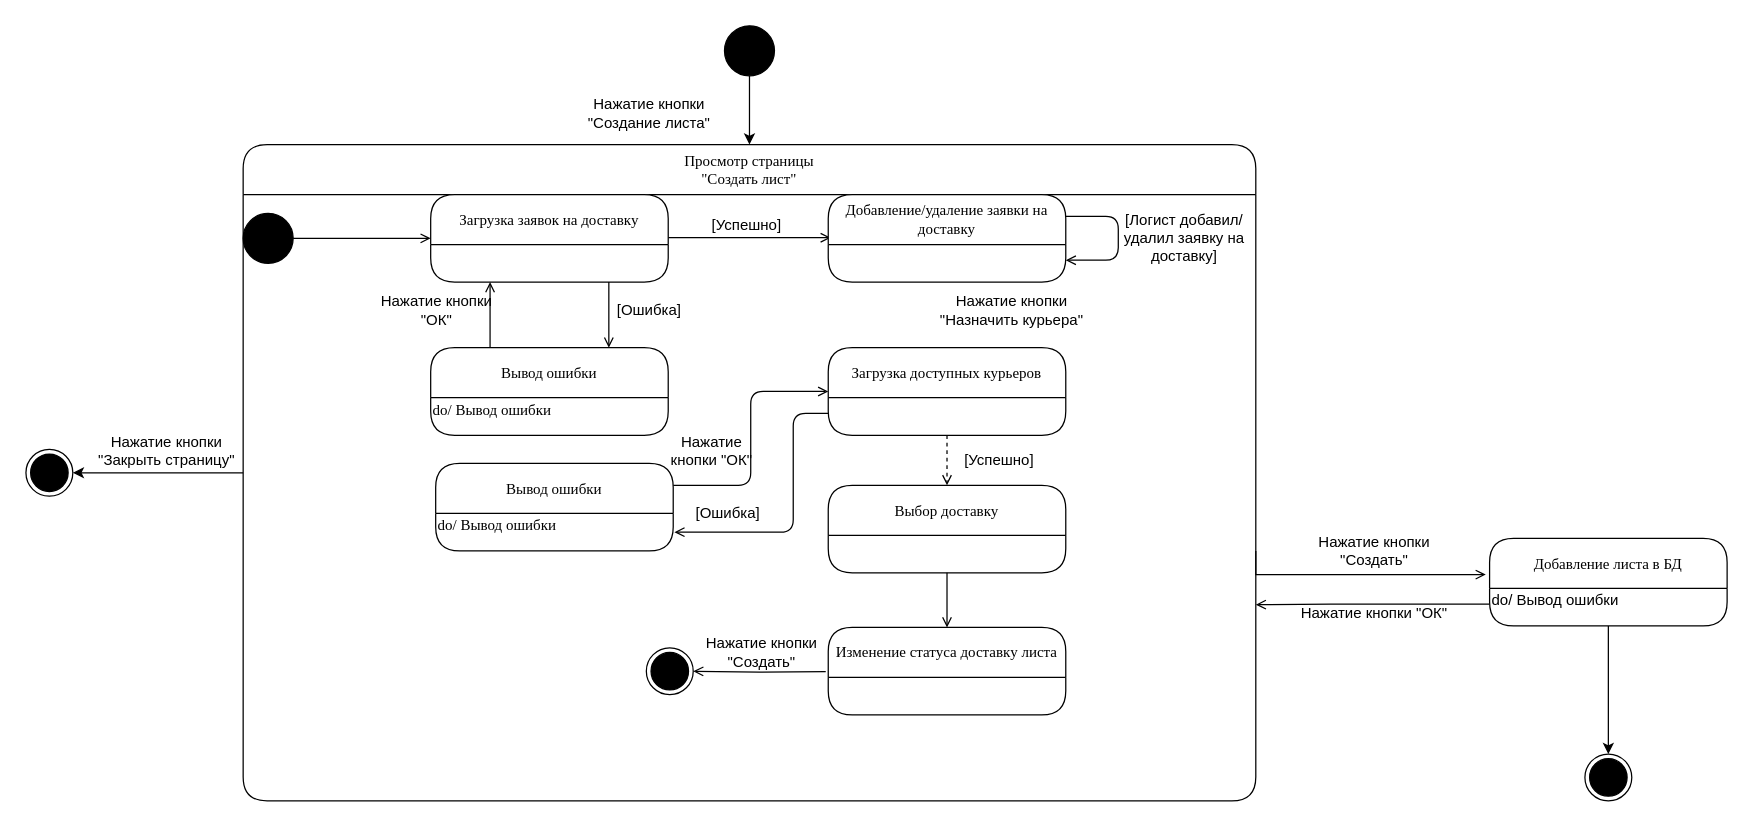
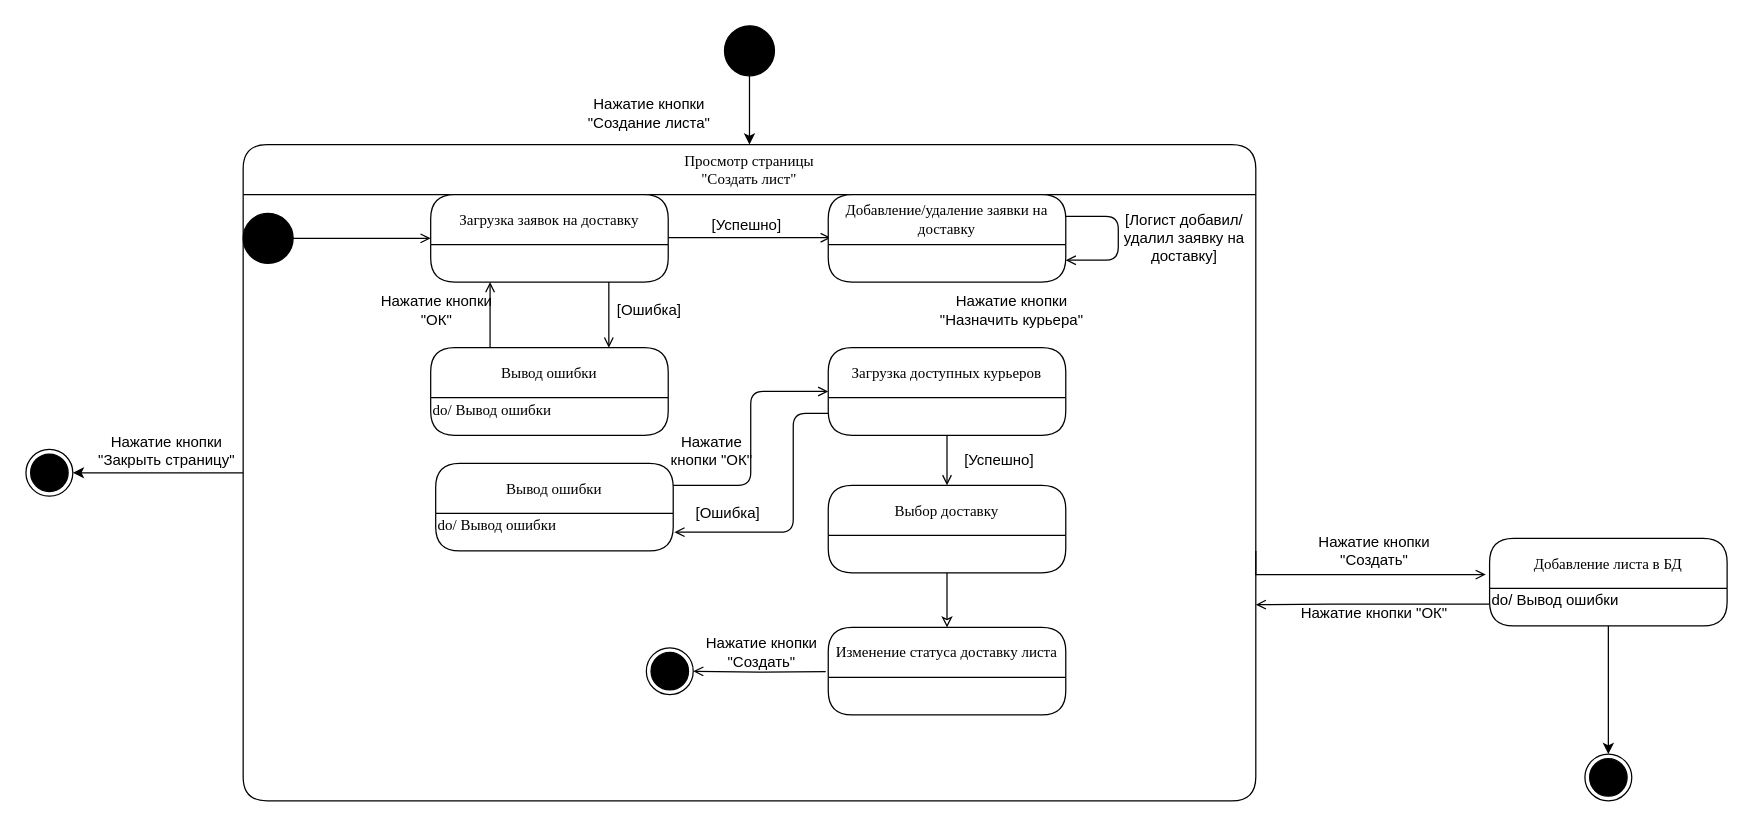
  <mxCell id="0" />
  <mxCell id="1" parent="0" />
  <mxCell id="2" style="edgeStyle=orthogonalEdgeStyle;rounded=0;orthogonalLoop=1;jettySize=auto;html=1;exitX=0;exitY=0.5;exitDx=0;exitDy=0;entryX=1;entryY=0.5;entryDx=0;entryDy=0;" parent="1" source="3" target="45" edge="1"><mxGeometry relative="1" as="geometry" /></mxCell>
  <mxCell id="3" value="Просмотр страницы&#10;&quot;Создать лист&quot;" style="swimlane;fontStyle=0;childLayout=stackLayout;horizontal=1;startSize=40;horizontalStack=0;resizeParent=1;resizeLast=0;collapsible=1;marginBottom=0;swimlaneFillColor=none;align=center;rounded=1;shadow=0;comic=0;labelBackgroundColor=none;strokeWidth=1;fontFamily=Verdana;fontSize=12;swimlaneLine=1;arcSize=16;" parent="1" vertex="1"><mxGeometry x="194" y="115" width="810" height="525" as="geometry" /></mxCell>
  <mxCell id="4" value="" style="group" parent="3" vertex="1" connectable="0"><mxGeometry y="40" width="810" height="416.25" as="geometry" /></mxCell>
  <mxCell id="5" style="edgeStyle=orthogonalEdgeStyle;rounded=0;orthogonalLoop=1;jettySize=auto;html=1;fontColor=none;endArrow=open;endFill=0;" parent="4" edge="1"><mxGeometry relative="1" as="geometry"><mxPoint x="340" y="34.5" as="sourcePoint" /><mxPoint x="470" y="34.5" as="targetPoint" /></mxGeometry></mxCell>
  <mxCell id="6" value="Добавление/удаление заявки на доставку" style="swimlane;fontStyle=0;childLayout=stackLayout;horizontal=1;startSize=40;horizontalStack=0;resizeParent=1;resizeLast=0;collapsible=1;marginBottom=0;swimlaneFillColor=none;align=center;rounded=1;shadow=0;comic=0;labelBackgroundColor=none;strokeWidth=1;fontFamily=Verdana;fontSize=12;swimlaneLine=1;arcSize=16;whiteSpace=wrap;" parent="4" vertex="1"><mxGeometry x="468" width="190" height="70" as="geometry" /></mxCell>
  <mxCell id="7" value="Вывод ошибки" style="swimlane;fontStyle=0;childLayout=stackLayout;horizontal=1;startSize=40;horizontalStack=0;resizeParent=1;resizeLast=0;collapsible=1;marginBottom=0;swimlaneFillColor=none;align=center;rounded=1;shadow=0;comic=0;labelBackgroundColor=none;strokeWidth=1;fontFamily=Verdana;fontSize=12;swimlaneLine=1;arcSize=16;" parent="4" vertex="1"><mxGeometry x="150" y="122.5" width="190" height="70" as="geometry" /></mxCell>
  <mxCell id="8" value="do/ Вывод ошибки" style="text;html=1;align=left;verticalAlign=middle;resizable=0;points=[];autosize=1;fontFamily=Verdana;" parent="7" vertex="1"><mxGeometry y="40" width="190" height="20" as="geometry" /></mxCell>
  <mxCell id="9" value="Нажатие кнопки &quot;ОК&quot;" style="text;html=1;strokeColor=none;fillColor=none;align=center;verticalAlign=middle;whiteSpace=wrap;rounded=0;" parent="4" vertex="1"><mxGeometry x="330" y="195" width="90" height="20" as="geometry" /></mxCell>
  <mxCell id="10" value="[Ошибка]" style="text;html=1;strokeColor=none;fillColor=none;align=center;verticalAlign=middle;whiteSpace=wrap;rounded=0;" parent="4" vertex="1"><mxGeometry x="322.5" y="245" width="130" height="20" as="geometry" /></mxCell>
  <mxCell id="11" style="edgeStyle=orthogonalEdgeStyle;rounded=1;orthogonalLoop=1;jettySize=auto;html=1;exitX=1;exitY=0.25;exitDx=0;exitDy=0;entryX=0;entryY=0.5;entryDx=0;entryDy=0;endArrow=open;endFill=0;" parent="4" source="12" target="30" edge="1"><mxGeometry relative="1" as="geometry" /></mxCell>
  <mxCell id="12" value="Вывод ошибки" style="swimlane;fontStyle=0;childLayout=stackLayout;horizontal=1;startSize=40;horizontalStack=0;resizeParent=1;resizeLast=0;collapsible=1;marginBottom=0;swimlaneFillColor=none;align=center;rounded=1;shadow=0;comic=0;labelBackgroundColor=none;strokeWidth=1;fontFamily=Verdana;fontSize=12;swimlaneLine=1;arcSize=16;" parent="4" vertex="1"><mxGeometry x="154" y="215" width="190" height="70" as="geometry" /></mxCell>
  <mxCell id="13" value="do/ Вывод ошибки" style="text;html=1;align=left;verticalAlign=middle;resizable=0;points=[];autosize=1;fontFamily=Verdana;" parent="12" vertex="1"><mxGeometry y="40" width="190" height="20" as="geometry" /></mxCell>
  <mxCell id="14" value="" style="group" parent="4" vertex="1" connectable="0"><mxGeometry x="322.5" y="362.5" width="37.5" height="37.5" as="geometry" /></mxCell>
  <mxCell id="15" value="" style="group" parent="14" vertex="1" connectable="0"><mxGeometry width="37.5" height="37.5" as="geometry" /></mxCell>
  <mxCell id="16" value="" style="ellipse;whiteSpace=wrap;html=1;aspect=fixed;fillColor=#000000;" parent="15" vertex="1"><mxGeometry x="3.75" y="3.75" width="30" height="30" as="geometry" /></mxCell>
  <mxCell id="17" value="" style="ellipse;whiteSpace=wrap;html=1;aspect=fixed;fillColor=none;" parent="15" vertex="1"><mxGeometry width="37.5" height="37.5" as="geometry" /></mxCell>
  <mxCell id="18" value="" style="ellipse;whiteSpace=wrap;html=1;aspect=fixed;fillColor=#000000;" parent="4" vertex="1"><mxGeometry y="15" width="40" height="40" as="geometry" /></mxCell>
  <mxCell id="19" style="edgeStyle=orthogonalEdgeStyle;rounded=0;orthogonalLoop=1;jettySize=auto;html=1;exitX=0.75;exitY=1;exitDx=0;exitDy=0;entryX=0.75;entryY=0;entryDx=0;entryDy=0;fontFamily=Verdana;endArrow=open;endFill=0;" parent="4" source="20" target="7" edge="1"><mxGeometry relative="1" as="geometry" /></mxCell>
  <mxCell id="20" value="Загрузка заявок на доставку" style="swimlane;fontStyle=0;childLayout=stackLayout;horizontal=1;startSize=40;horizontalStack=0;resizeParent=1;resizeLast=0;collapsible=1;marginBottom=0;swimlaneFillColor=none;align=center;rounded=1;shadow=0;comic=0;labelBackgroundColor=none;strokeWidth=1;fontFamily=Verdana;fontSize=12;swimlaneLine=1;arcSize=16;" parent="4" vertex="1"><mxGeometry x="150" width="190" height="70" as="geometry" /></mxCell>
  <mxCell id="21" style="edgeStyle=orthogonalEdgeStyle;rounded=0;orthogonalLoop=1;jettySize=auto;html=1;exitX=0.25;exitY=0;exitDx=0;exitDy=0;entryX=0.25;entryY=1;entryDx=0;entryDy=0;fontFamily=Verdana;endArrow=open;endFill=0;" parent="4" source="7" target="20" edge="1"><mxGeometry relative="1" as="geometry" /></mxCell>
  <mxCell id="22" style="edgeStyle=orthogonalEdgeStyle;rounded=0;orthogonalLoop=1;jettySize=auto;html=1;entryX=0;entryY=0.5;entryDx=0;entryDy=0;fontColor=none;endArrow=open;endFill=0;" parent="4" source="18" target="20" edge="1"><mxGeometry relative="1" as="geometry" /></mxCell>
  <mxCell id="23" style="edgeStyle=orthogonalEdgeStyle;rounded=0;orthogonalLoop=1;jettySize=auto;html=1;entryX=1;entryY=0.5;entryDx=0;entryDy=0;endArrow=open;endFill=0;fontColor=none;" parent="4" target="17" edge="1"><mxGeometry relative="1" as="geometry"><mxPoint x="466" y="381.5" as="sourcePoint" /></mxGeometry></mxCell>
  <mxCell id="24" value="[Ошибка]" style="text;html=1;strokeColor=none;fillColor=none;align=center;verticalAlign=middle;whiteSpace=wrap;rounded=0;" parent="4" vertex="1"><mxGeometry x="260" y="82.5" width="130" height="20" as="geometry" /></mxCell>
  <mxCell id="25" value="Нажатие кнопки &quot;ОК&quot;" style="text;html=1;strokeColor=none;fillColor=none;align=center;verticalAlign=middle;whiteSpace=wrap;rounded=0;" parent="4" vertex="1"><mxGeometry x="100" y="82.5" width="110" height="20" as="geometry" /></mxCell>
  <mxCell id="26" value="[Успешно]" style="text;html=1;strokeColor=none;fillColor=none;align=center;verticalAlign=middle;whiteSpace=wrap;rounded=0;" parent="4" vertex="1"><mxGeometry x="338" y="15" width="130" height="20" as="geometry" /></mxCell>
  <mxCell id="27" style="edgeStyle=orthogonalEdgeStyle;rounded=1;orthogonalLoop=1;jettySize=auto;html=1;exitX=1;exitY=0.25;exitDx=0;exitDy=0;entryX=1;entryY=0.75;entryDx=0;entryDy=0;endArrow=open;endFill=0;fontFamily=Verdana;" parent="4" source="6" target="6" edge="1"><mxGeometry relative="1" as="geometry"><Array as="points"><mxPoint x="700" y="17.5" /><mxPoint x="700" y="52.5" /></Array></mxGeometry></mxCell>
  <mxCell id="28" value="[Логист добавил/удалил заявку на доставку]" style="text;html=1;strokeColor=none;fillColor=none;align=center;verticalAlign=middle;whiteSpace=wrap;rounded=0;" parent="4" vertex="1"><mxGeometry x="688" y="25" width="130" height="20" as="geometry" /></mxCell>
  <mxCell id="29" style="edgeStyle=orthogonalEdgeStyle;rounded=1;orthogonalLoop=1;jettySize=auto;html=1;exitX=0;exitY=0.75;exitDx=0;exitDy=0;entryX=1.005;entryY=0.75;entryDx=0;entryDy=0;endArrow=open;endFill=0;fontFamily=Verdana;entryPerimeter=0;" parent="4" source="30" target="13" edge="1"><mxGeometry relative="1" as="geometry"><Array as="points"><mxPoint x="440" y="175" /><mxPoint x="440" y="270" /></Array></mxGeometry></mxCell>
  <mxCell id="30" value="Загрузка доступных курьеров" style="swimlane;fontStyle=0;childLayout=stackLayout;horizontal=1;startSize=40;horizontalStack=0;resizeParent=1;resizeLast=0;collapsible=1;marginBottom=0;swimlaneFillColor=none;align=center;rounded=1;shadow=0;comic=0;labelBackgroundColor=none;strokeWidth=1;fontFamily=Verdana;fontSize=12;swimlaneLine=1;arcSize=16;" parent="4" vertex="1"><mxGeometry x="468" y="122.5" width="190" height="70" as="geometry" /></mxCell>
  <mxCell id="31" value="Нажатие кнопки &quot;Назначить курьера&quot;" style="text;html=1;strokeColor=none;fillColor=none;align=center;verticalAlign=middle;whiteSpace=wrap;rounded=0;" parent="4" vertex="1"><mxGeometry x="550" y="82.5" width="130" height="20" as="geometry" /></mxCell>
  <mxCell id="32" value="[Успешно]" style="text;html=1;strokeColor=none;fillColor=none;align=center;verticalAlign=middle;whiteSpace=wrap;rounded=0;" parent="4" vertex="1"><mxGeometry x="540" y="202.5" width="130" height="20" as="geometry" /></mxCell>
  <mxCell id="33" value="Выбор доставку" style="swimlane;fontStyle=0;childLayout=stackLayout;horizontal=1;startSize=40;horizontalStack=0;resizeParent=1;resizeLast=0;collapsible=1;marginBottom=0;swimlaneFillColor=none;align=center;rounded=1;shadow=0;comic=0;labelBackgroundColor=none;strokeWidth=1;fontFamily=Verdana;fontSize=12;swimlaneLine=1;arcSize=16;" parent="4" vertex="1"><mxGeometry x="468" y="232.5" width="190" height="70" as="geometry" /></mxCell>
- <mxCell id="34" style="edgeStyle=orthogonalEdgeStyle;rounded=1;orthogonalLoop=1;jettySize=auto;html=1;endArrow=open;endFill=0;fontFamily=Verdana;dashed=1;" parent="4" source="30" target="33" edge="1"><mxGeometry relative="1" as="geometry" /></mxCell>
+ <mxCell id="34" style="edgeStyle=orthogonalEdgeStyle;rounded=1;orthogonalLoop=1;jettySize=auto;html=1;endArrow=open;endFill=0;fontFamily=Verdana;" parent="4" source="30" target="33" edge="1"><mxGeometry relative="1" as="geometry" /></mxCell>
  <mxCell id="35" value="Изменение статуса доставку листа" style="swimlane;fontStyle=0;childLayout=stackLayout;horizontal=1;startSize=40;horizontalStack=0;resizeParent=1;resizeLast=0;collapsible=1;marginBottom=0;swimlaneFillColor=none;align=center;rounded=1;shadow=0;comic=0;labelBackgroundColor=none;strokeWidth=1;fontFamily=Verdana;fontSize=12;swimlaneLine=1;arcSize=16;whiteSpace=wrap;" parent="4" vertex="1"><mxGeometry x="468" y="346.25" width="190" height="70" as="geometry" /></mxCell>
  <mxCell id="36" value="Нажатие кнопки &quot;Создать&quot;" style="text;html=1;strokeColor=none;fillColor=none;align=center;verticalAlign=middle;whiteSpace=wrap;rounded=0;" parent="4" vertex="1"><mxGeometry x="350" y="355.5" width="130" height="20" as="geometry" /></mxCell>
- <mxCell id="37" style="edgeStyle=orthogonalEdgeStyle;rounded=1;orthogonalLoop=1;jettySize=auto;html=1;endArrow=open;endFill=0;fontFamily=Verdana;" parent="4" source="33" target="35" edge="1"><mxGeometry relative="1" as="geometry" /></mxCell>
+ <mxCell id="37" style="edgeStyle=orthogonalEdgeStyle;rounded=1;orthogonalLoop=1;jettySize=auto;html=1;endArrow=classic;endFill=0;fontFamily=Verdana;" parent="4" source="33" target="35" edge="1"><mxGeometry relative="1" as="geometry" /></mxCell>
  <mxCell id="38" value="Нажатие кнопки &quot;Закрыть страницу&quot;" style="text;html=1;strokeColor=none;fillColor=none;align=center;verticalAlign=middle;whiteSpace=wrap;rounded=0;" parent="1" vertex="1"><mxGeometry x="67.75" y="350" width="130" height="20" as="geometry" /></mxCell>
  <mxCell id="39" value="" style="ellipse;whiteSpace=wrap;html=1;aspect=fixed;fillColor=#000000;" parent="1" vertex="1"><mxGeometry x="579" y="20" width="40" height="40" as="geometry" /></mxCell>
  <mxCell id="40" value="" style="endArrow=classic;html=1;exitX=0.5;exitY=1;exitDx=0;exitDy=0;entryX=0.5;entryY=0;entryDx=0;entryDy=0;" parent="1" source="39" target="3" edge="1"><mxGeometry width="50" height="50" relative="1" as="geometry"><mxPoint x="494" y="290" as="sourcePoint" /><mxPoint x="544" y="240" as="targetPoint" /></mxGeometry></mxCell>
  <mxCell id="41" value="Нажатие кнопки &quot;Создание листа&quot;" style="text;html=1;strokeColor=none;fillColor=none;align=center;verticalAlign=middle;whiteSpace=wrap;rounded=0;" parent="1" vertex="1"><mxGeometry x="454" y="80" width="130" height="20" as="geometry" /></mxCell>
  <mxCell id="42" value="" style="group" parent="1" vertex="1" connectable="0"><mxGeometry x="20.25" y="358.75" width="37.5" height="37.5" as="geometry" /></mxCell>
  <mxCell id="43" value="" style="group" parent="42" vertex="1" connectable="0"><mxGeometry width="37.5" height="37.5" as="geometry" /></mxCell>
  <mxCell id="44" value="" style="ellipse;whiteSpace=wrap;html=1;aspect=fixed;fillColor=#000000;" parent="43" vertex="1"><mxGeometry x="3.75" y="3.75" width="30" height="30" as="geometry" /></mxCell>
  <mxCell id="45" value="" style="ellipse;whiteSpace=wrap;html=1;aspect=fixed;fillColor=none;" parent="43" vertex="1"><mxGeometry width="37.5" height="37.5" as="geometry" /></mxCell>
  <mxCell id="46" style="edgeStyle=orthogonalEdgeStyle;rounded=0;orthogonalLoop=1;jettySize=auto;html=1;endArrow=open;endFill=0;fontColor=none;entryX=-0.016;entryY=0.414;entryDx=0;entryDy=0;entryPerimeter=0;" parent="1" target="55" edge="1"><mxGeometry relative="1" as="geometry"><mxPoint x="1004" y="440" as="sourcePoint" /><mxPoint x="1121" y="590" as="targetPoint" /><Array as="points"><mxPoint x="1004" y="459" /></Array></mxGeometry></mxCell>
  <mxCell id="47" style="edgeStyle=orthogonalEdgeStyle;rounded=0;orthogonalLoop=1;jettySize=auto;html=1;entryX=0.5;entryY=0;entryDx=0;entryDy=0;" parent="1" source="55" target="52" edge="1"><mxGeometry relative="1" as="geometry" /></mxCell>
  <mxCell id="48" value="Нажатие кнопки &quot;Создать&quot;" style="text;html=1;strokeColor=none;fillColor=none;align=center;verticalAlign=middle;whiteSpace=wrap;rounded=0;" parent="1" vertex="1"><mxGeometry x="1034" y="430" width="130" height="20" as="geometry" /></mxCell>
  <mxCell id="49" value="" style="group" parent="1" vertex="1" connectable="0"><mxGeometry x="1267.25" y="602.5" width="37.5" height="37.5" as="geometry" /></mxCell>
  <mxCell id="50" value="" style="group" parent="49" vertex="1" connectable="0"><mxGeometry width="37.5" height="37.5" as="geometry" /></mxCell>
  <mxCell id="51" value="" style="ellipse;whiteSpace=wrap;html=1;aspect=fixed;fillColor=#000000;" parent="50" vertex="1"><mxGeometry x="3.75" y="3.75" width="30" height="30" as="geometry" /></mxCell>
  <mxCell id="52" value="" style="ellipse;whiteSpace=wrap;html=1;aspect=fixed;fillColor=none;" parent="50" vertex="1"><mxGeometry width="37.5" height="37.5" as="geometry" /></mxCell>
  <mxCell id="53" style="edgeStyle=orthogonalEdgeStyle;rounded=0;orthogonalLoop=1;jettySize=auto;html=1;endArrow=open;endFill=0;fontColor=none;exitX=0;exitY=0.75;exitDx=0;exitDy=0;" parent="1" source="55" edge="1"><mxGeometry relative="1" as="geometry"><mxPoint x="804" y="670" as="sourcePoint" /><mxPoint x="1004" y="483" as="targetPoint" /><Array as="points"><mxPoint x="1064" y="483" /><mxPoint x="1004" y="483" /></Array></mxGeometry></mxCell>
  <mxCell id="54" value="Нажатие кнопки &quot;ОК&quot;" style="text;html=1;strokeColor=none;fillColor=none;align=center;verticalAlign=middle;whiteSpace=wrap;rounded=0;" parent="1" vertex="1"><mxGeometry x="1034" y="480" width="130" height="20" as="geometry" /></mxCell>
  <mxCell id="55" value="Добавление листа в БД" style="swimlane;fontStyle=0;childLayout=stackLayout;horizontal=1;startSize=40;horizontalStack=0;resizeParent=1;resizeLast=0;collapsible=1;marginBottom=0;swimlaneFillColor=none;align=center;rounded=1;shadow=0;comic=0;labelBackgroundColor=none;strokeWidth=1;fontFamily=Verdana;fontSize=12;swimlaneLine=1;arcSize=16;" parent="1" vertex="1"><mxGeometry x="1191" y="430" width="190" height="70" as="geometry" /></mxCell>
  <mxCell id="56" value="do/ Вывод ошибки" style="text;html=1;align=left;verticalAlign=middle;resizable=0;points=[];autosize=1;" parent="55" vertex="1"><mxGeometry y="40" width="190" height="20" as="geometry" /></mxCell>
